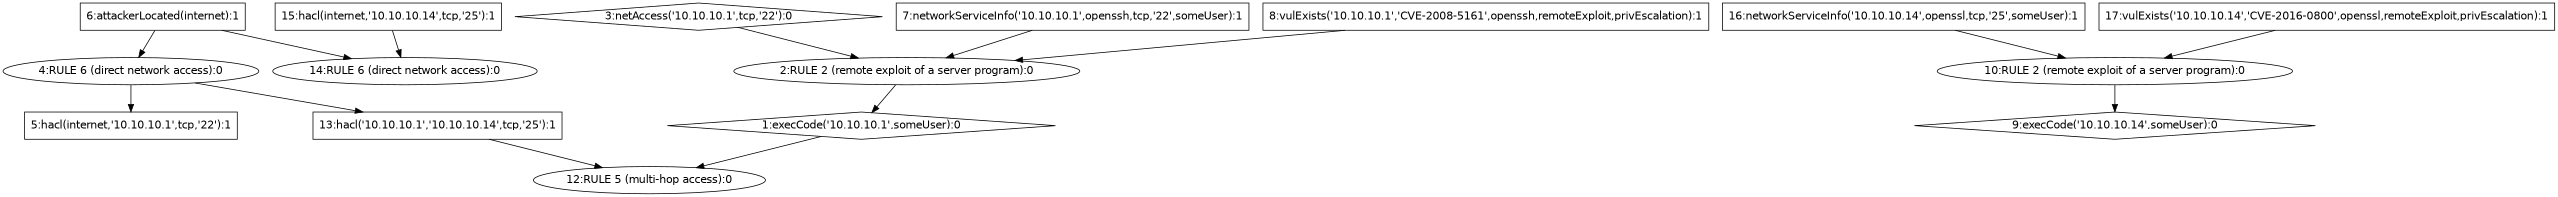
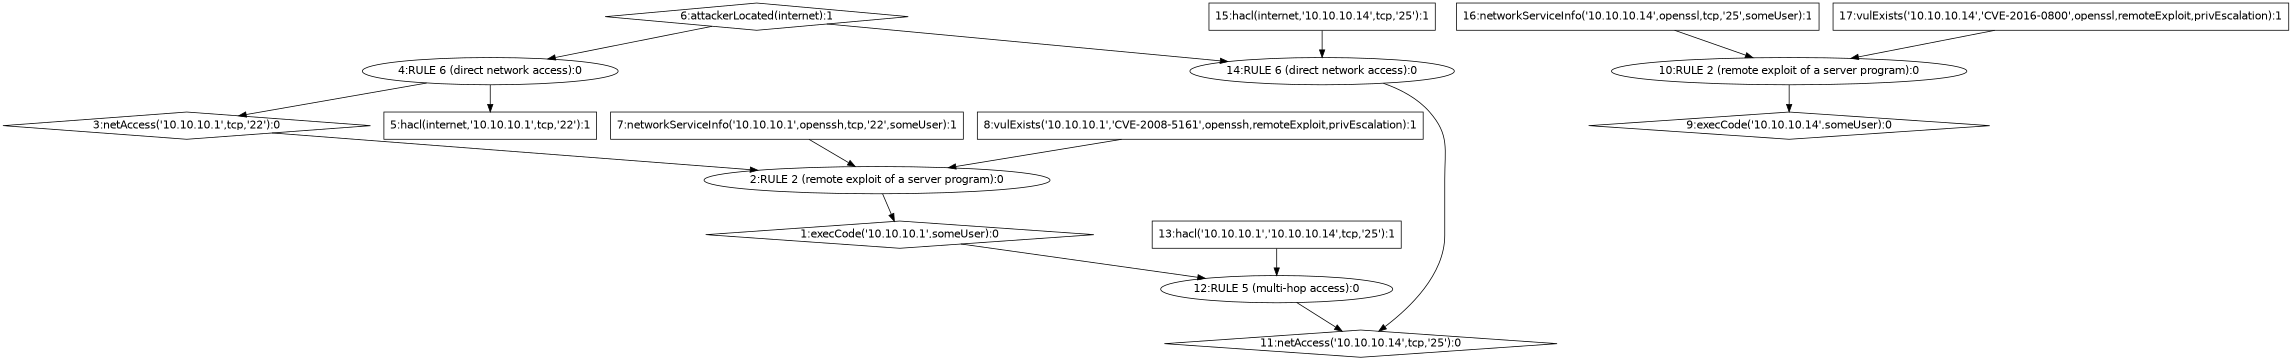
  digraph {
    fontname="DejaVu Sans"
    node [fontname="DejaVu Sans" shape=box]
    edge [fontname="DejaVu Sans"]
    n1 [label="1:execCode('10.10.10.1',someUser):0" shape=diamond]
    n2 [label="12:RULE 5 (multi-hop access):0" shape=ellipse]
+   n3 [label="11:netAccess('10.10.10.14',tcp,'25'):0" shape=diamond]
    n4 [label="2:RULE 2 (remote exploit of a server program):0" shape=ellipse]
    n5 [label="3:netAccess('10.10.10.1',tcp,'22'):0" shape=diamond]
    n6 [label="4:RULE 6 (direct network access):0" shape=ellipse]
    n7 [label="5:hacl(internet,'10.10.10.1',tcp,'22'):1"]
-   n8 [label="6:attackerLocated(internet):1"]
+   n8 [label="6:attackerLocated(internet):1" shape=diamond]
    n9 [label="14:RULE 6 (direct network access):0" shape=ellipse]
    n10 [label="7:networkServiceInfo('10.10.10.1',openssh,tcp,'22',someUser):1"]
    n11 [label="8:vulExists('10.10.10.1','CVE-2008-5161',openssh,remoteExploit,privEscalation):1"]
    n12 [label="9:execCode('10.10.10.14',someUser):0" shape=diamond]
    n13 [label="10:RULE 2 (remote exploit of a server program):0" shape=ellipse]
    n14 [label="13:hacl('10.10.10.1','10.10.10.14',tcp,'25'):1"]
    n15 [label="15:hacl(internet,'10.10.10.14',tcp,'25'):1"]
    n16 [label="16:networkServiceInfo('10.10.10.14',openssl,tcp,'25',someUser):1"]
    n17 [label="17:vulExists('10.10.10.14','CVE-2016-0800',openssl,remoteExploit,privEscalation):1"]
    n1 -> n2
+   n2 -> n3
    n4 -> n1
    n5 -> n4
-   n6 -> n14
+   n6 -> n5
    n6 -> n7
    n8 -> n6
    n8 -> n9
+   n9 -> n3
    n10 -> n4
    n11 -> n4
    n13 -> n12
    n14 -> n2
    n15 -> n9
    n16 -> n13
    n17 -> n13
  }
